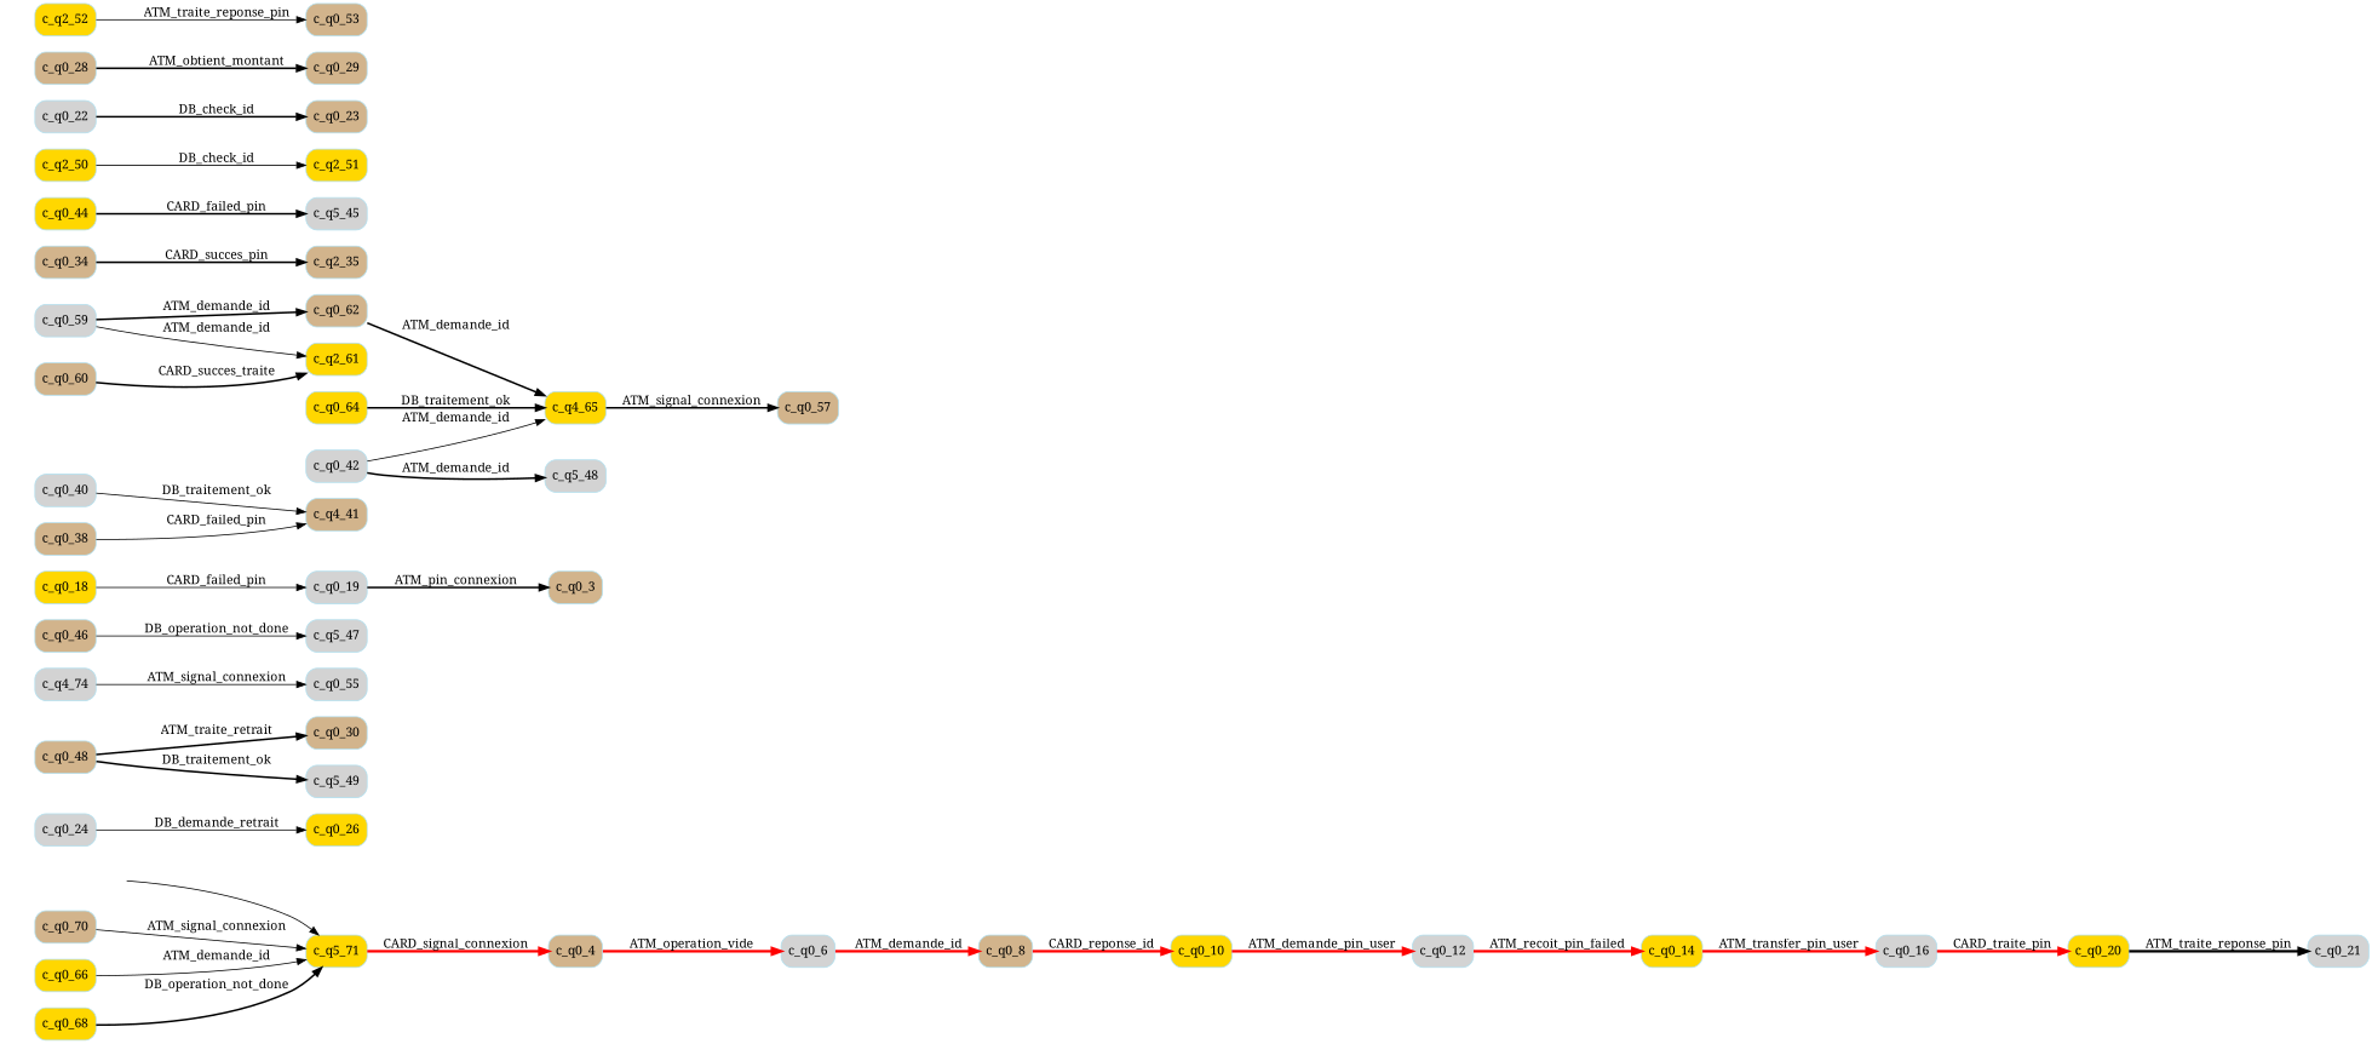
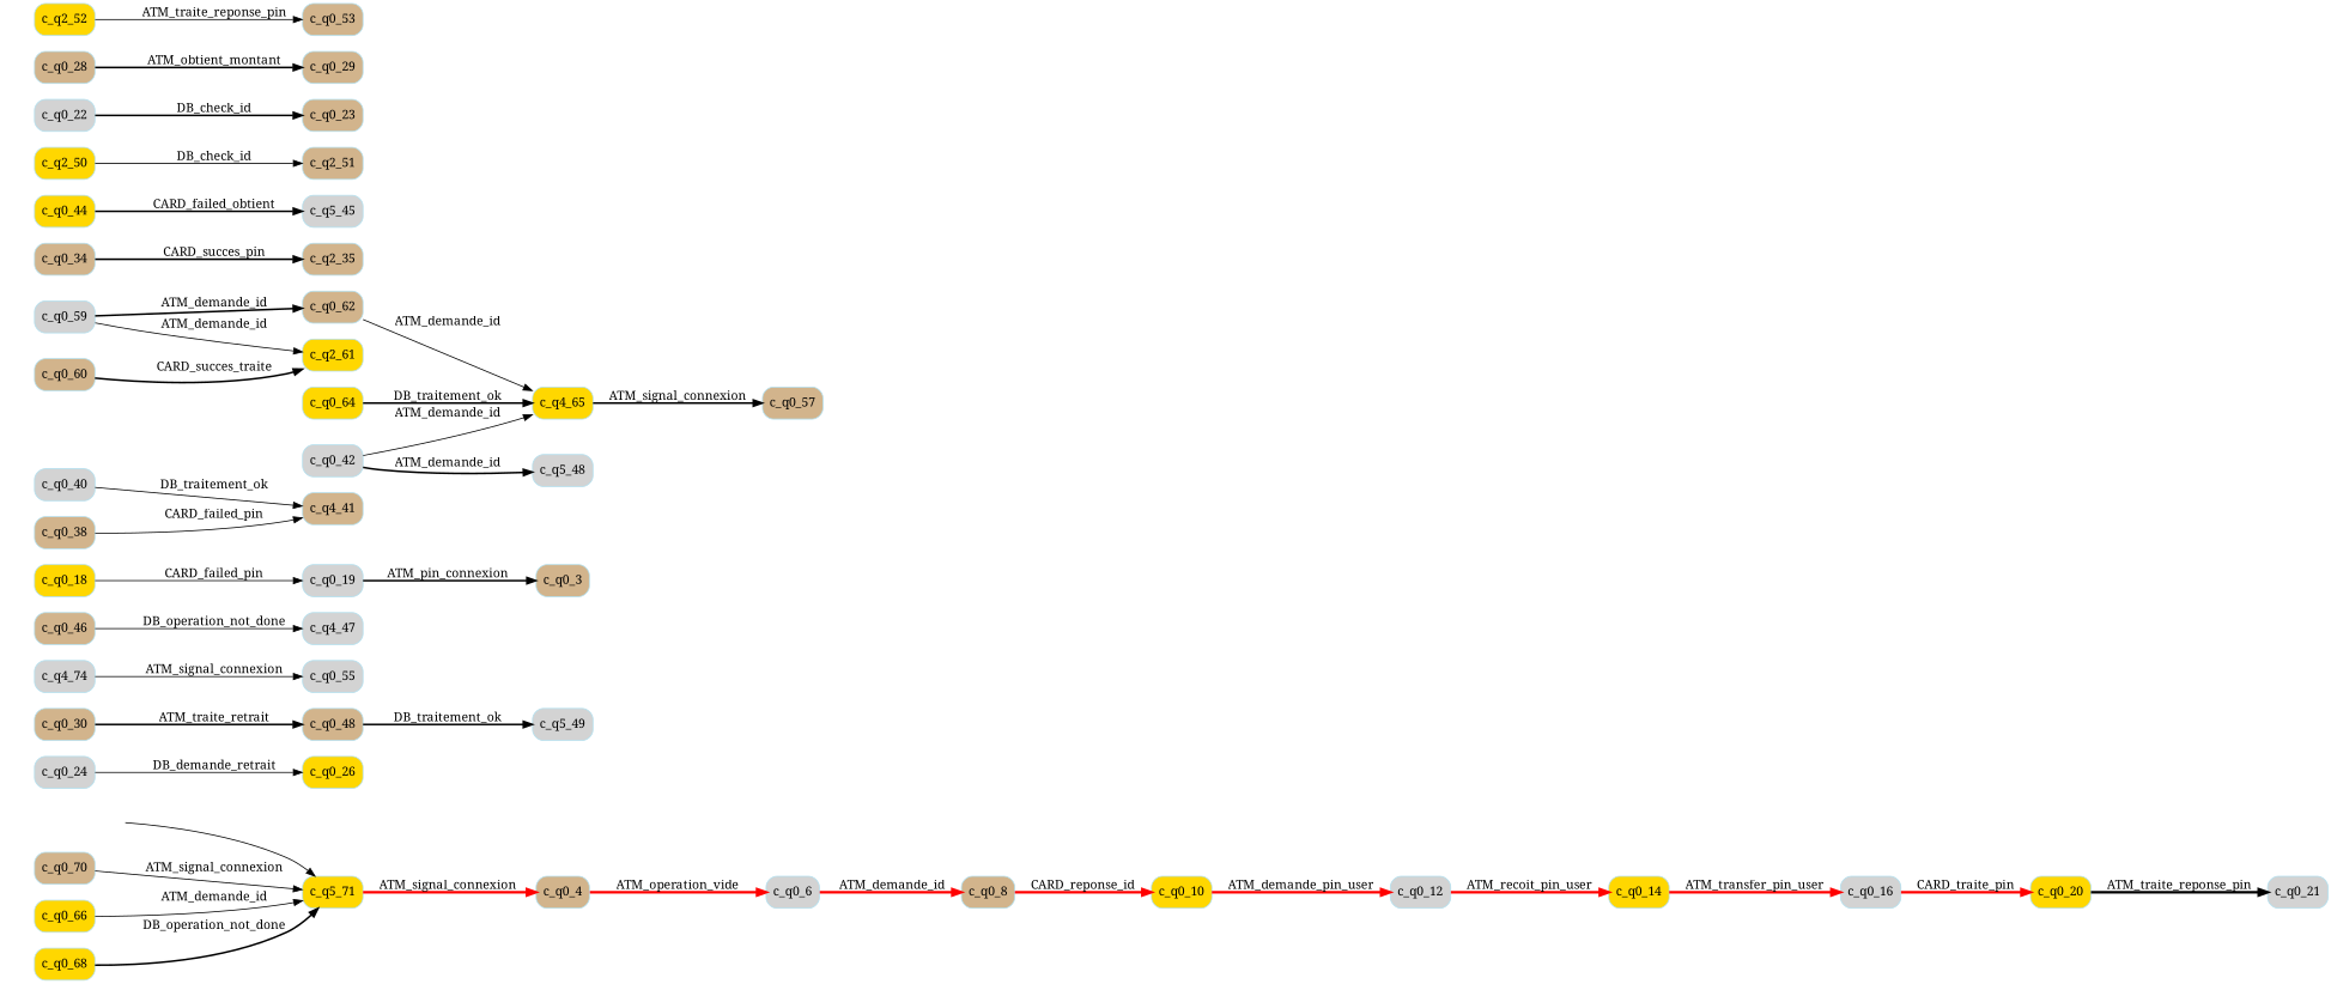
  digraph {
    fontname="Noto Serif"
    rankdir=LR
    node [fontname="Noto Serif" style="rounded, filled,filled" color=lightblue2 fillcolor=tan shape=box]
    edge [fontname="Noto Serif" style=bold]
    start_c_q5_71 [style=invisible color="" fillcolor="" shape=""]
    n2 [fillcolor=gold label=c_q5_71]
    n3 [label=c_q0_4]
    n4 [fillcolor=lightgrey label=c_q0_24]
    n5 [fillcolor=gold label=c_q0_26]
    n6 [label=c_q0_30]
    n7 [label=c_q0_48]
    n8 [fillcolor=lightgrey label=c_q5_49]
    n9 [fillcolor=lightgrey label=c_q0_21]
    n10 [fillcolor=lightgrey label=c_q4_74]
    n11 [fillcolor=lightgrey label=c_q0_55]
    n12 [fillcolor=gold label=c_q0_10]
    n13 [fillcolor=lightgrey label=c_q0_12]
    n14 [fillcolor=gold label=c_q0_14]
    n15 [label=c_q0_8]
    n16 [label=c_q0_46]
-   n17 [fillcolor=lightgrey label=c_q5_47]
+   n17 [fillcolor=lightgrey label=c_q4_47]
    n18 [label=c_q0_3]
    n19 [label=c_q4_41]
    n20 [fillcolor=gold label=c_q2_61]
    n21 [label=c_q2_35]
    n22 [fillcolor=lightgrey label=c_q5_45]
-   n23 [fillcolor=gold label=c_q2_51]
+   n23 [label=c_q2_51]
    n24 [fillcolor=gold label=c_q0_44]
    n25 [fillcolor=lightgrey label=c_q0_59]
    n26 [label=c_q0_62]
    n27 [fillcolor=lightgrey label=c_q0_16]
    n28 [fillcolor=lightgrey label=c_q0_19]
    n29 [fillcolor=gold label=c_q0_20]
    n30 [label=c_q0_70]
    n31 [fillcolor=gold label=c_q0_66]
    n32 [label=c_q0_23]
    n33 [fillcolor=gold label=c_q2_50]
    n34 [fillcolor=lightgrey label=c_q0_6]
    n35 [fillcolor=lightgrey label=c_q0_40]
    n36 [fillcolor=gold label=c_q4_65]
    n37 [label=c_q0_57]
    n38 [label=c_q0_29]
    n39 [fillcolor=gold label=c_q0_18]
    n40 [fillcolor=gold label=c_q0_64]
    n41 [label=c_q0_60]
    n42 [label=c_q0_53]
    n43 [fillcolor=lightgrey label=c_q0_22]
    n44 [label=c_q0_28]
    n45 [fillcolor=gold label=c_q2_52]
    n46 [fillcolor=lightgrey label=c_q0_42]
    n47 [fillcolor=lightgrey label=c_q5_48]
    n48 [fillcolor=gold label=c_q0_68]
    n49 [label=c_q0_34]
    n50 [label=c_q0_38]
    start_c_q5_71 -> n2 [style=solid]
-   n2 -> n3 [color=red label=CARD_signal_connexion penwidth=3 style=solid]
+   n2 -> n3 [color=red label=ATM_signal_connexion penwidth=3 style=solid]
    n3 -> n34 [color=red label=ATM_operation_vide penwidth=3]
    n4 -> n5 [label=DB_demande_retrait style=solid]
-   n7 -> n6 [label=ATM_traite_retrait]
+   n6 -> n7 [label=ATM_traite_retrait]
    n7 -> n8 [label=DB_traitement_ok]
    n10 -> n11 [label=ATM_signal_connexion style=solid]
    n12 -> n13 [color=red label=ATM_demande_pin_user penwidth=3]
-   n13 -> n14 [color=red label=ATM_recoit_pin_failed penwidth=3]
+   n13 -> n14 [color=red label=ATM_recoit_pin_user penwidth=3]
    n14 -> n27 [color=red label=ATM_transfer_pin_user penwidth=3 style=solid]
    n15 -> n12 [color=red label=CARD_reponse_id penwidth=3]
    n16 -> n17 [label=DB_operation_not_done style=solid]
-   n24 -> n22 [label=CARD_failed_pin]
+   n24 -> n22 [label=CARD_failed_obtient]
    n25 -> n20 [label=ATM_demande_id style=solid]
    n25 -> n26 [label=ATM_demande_id]
-   n26 -> n36 [label=ATM_demande_id]
+   n26 -> n36 [label=ATM_demande_id style=solid]
    n27 -> n29 [color=red label=CARD_traite_pin penwidth=3]
    n28 -> n18 [label=ATM_pin_connexion]
    n29 -> n9 [color=black label=ATM_traite_reponse_pin penwidth=3 style=solid]
    n30 -> n2 [label=ATM_signal_connexion style=solid]
    n31 -> n2 [label=ATM_demande_id style=solid]
    n33 -> n23 [label=DB_check_id style=solid]
    n34 -> n15 [color=red label=ATM_demande_id penwidth=3]
    n35 -> n19 [label=DB_traitement_ok style=solid]
    n36 -> n37 [label=ATM_signal_connexion]
    n39 -> n28 [label=CARD_failed_pin style=solid]
    n40 -> n36 [label=DB_traitement_ok]
    n41 -> n20 [label=CARD_succes_traite]
    n43 -> n32 [label=DB_check_id]
    n44 -> n38 [label=ATM_obtient_montant]
    n45 -> n42 [label=ATM_traite_reponse_pin style=solid]
    n46 -> n36 [label=ATM_demande_id style=solid]
    n46 -> n47 [label=ATM_demande_id]
    n48 -> n2 [label=DB_operation_not_done]
    n49 -> n21 [label=CARD_succes_pin]
    n50 -> n19 [label=CARD_failed_pin style=solid]
  }
